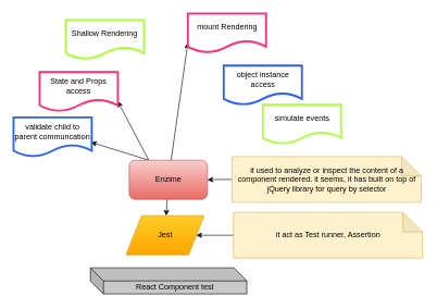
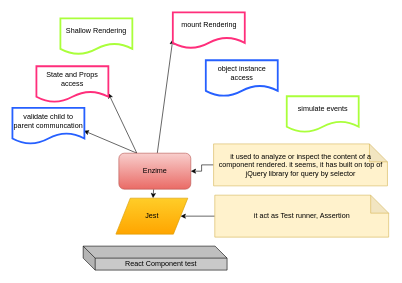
  <mxCell id="0" />
  <mxCell id="1" parent="0" />
  <mxCell id="2" value="React Component test" style="shape=cube;whiteSpace=wrap;html=1;boundedLbl=1;backgroundOutline=1;darkOpacity=0.05;darkOpacity2=0.1;fillColor=#C9C9C9;" parent="1" vertex="1"><mxGeometry x="138" y="410" width="240" height="40" as="geometry" /></mxCell>
  <mxCell id="3" style="edgeStyle=none;rounded=0;orthogonalLoop=1;jettySize=auto;html=1;exitX=0.25;exitY=0;exitDx=0;exitDy=0;entryX=1;entryY=0.75;entryDx=0;entryDy=0;" edge="1" parent="1" source="7" target="15"><mxGeometry relative="1" as="geometry" /></mxCell>
  <mxCell id="4" style="edgeStyle=none;rounded=0;orthogonalLoop=1;jettySize=auto;html=1;" edge="1" parent="1" source="7" target="8"><mxGeometry relative="1" as="geometry" /></mxCell>
  <mxCell id="5" style="edgeStyle=none;rounded=0;orthogonalLoop=1;jettySize=auto;html=1;entryX=0;entryY=0.75;entryDx=0;entryDy=0;" edge="1" parent="1" source="7" target="14"><mxGeometry relative="1" as="geometry" /></mxCell>
  <mxCell id="6" style="edgeStyle=none;rounded=0;orthogonalLoop=1;jettySize=auto;html=1;exitX=0.25;exitY=0;exitDx=0;exitDy=0;entryX=0.992;entryY=0.633;entryDx=0;entryDy=0;entryPerimeter=0;" edge="1" parent="1" source="7" target="18"><mxGeometry relative="1" as="geometry" /></mxCell>
- <mxCell id="7" value="Enzime" style="rounded=1;whiteSpace=wrap;html=1;gradientColor=#ea6b66;fillColor=#f8cecc;strokeColor=#b85450;" parent="1" vertex="1"><mxGeometry x="197.5" y="245" width="120" height="60" as="geometry" /></mxCell>
+ <mxCell id="7" value="Enzime" style="rounded=1;whiteSpace=wrap;html=1;gradientColor=#ea6b66;fillColor=#f8cecc;strokeColor=#b85450;" parent="1" vertex="1"><mxGeometry x="197.5" y="255" width="120" height="60" as="geometry" /></mxCell>
  <mxCell id="8" value="Jest" style="shape=parallelogram;perimeter=parallelogramPerimeter;whiteSpace=wrap;html=1;gradientColor=#ffa500;fillColor=#ffcd28;strokeColor=#d79b00;" parent="1" vertex="1"><mxGeometry x="192.5" y="330" width="120" height="60" as="geometry" /></mxCell>
  <mxCell id="9" value="Shallow Rendering" style="shape=document;whiteSpace=wrap;html=1;boundedLbl=1;strokeWidth=3;strokeColor=#AAFF3B;" parent="1" vertex="1"><mxGeometry x="100" y="30" width="120" height="60" as="geometry" /></mxCell>
  <mxCell id="10" style="edgeStyle=orthogonalEdgeStyle;rounded=0;orthogonalLoop=1;jettySize=auto;html=1;entryX=1;entryY=0.5;entryDx=0;entryDy=0;" parent="1" source="11" target="7" edge="1"><mxGeometry relative="1" as="geometry" /></mxCell>
  <mxCell id="11" value="it used to analyze or inspect the content of a component rendered. it seems, it has built on top of jQuery library for query by selector" style="shape=note;whiteSpace=wrap;html=1;backgroundOutline=1;darkOpacity=0.05;fillColor=#fff2cc;strokeColor=#d6b656;" parent="1" vertex="1"><mxGeometry x="355.5" y="239.5" width="290" height="70" as="geometry" /></mxCell>
  <mxCell id="12" style="edgeStyle=orthogonalEdgeStyle;rounded=0;orthogonalLoop=1;jettySize=auto;html=1;entryX=1;entryY=0.5;entryDx=0;entryDy=0;" parent="1" source="13" target="8" edge="1"><mxGeometry relative="1" as="geometry" /></mxCell>
  <mxCell id="13" value="it act as Test runner, Assertion" style="shape=note;whiteSpace=wrap;html=1;backgroundOutline=1;darkOpacity=0.05;fillColor=#fff2cc;strokeColor=#d6b656;" parent="1" vertex="1"><mxGeometry x="357.5" y="325" width="290" height="70" as="geometry" /></mxCell>
  <mxCell id="14" value="mount Rendering" style="shape=document;whiteSpace=wrap;html=1;boundedLbl=1;strokeWidth=3;strokeColor=#FF2E7B;" vertex="1" parent="1"><mxGeometry x="287.5" y="20" width="120" height="60" as="geometry" /></mxCell>
  <mxCell id="15" value="State and Props access" style="shape=document;whiteSpace=wrap;html=1;boundedLbl=1;strokeWidth=3;strokeColor=#FF2E7B;" vertex="1" parent="1"><mxGeometry x="60" y="110" width="120" height="60" as="geometry" /></mxCell>
  <mxCell id="16" value="object instance access" style="shape=document;whiteSpace=wrap;html=1;boundedLbl=1;strokeWidth=3;strokeColor=#2660FF;" vertex="1" parent="1"><mxGeometry x="342.5" y="100" width="120" height="60" as="geometry" /></mxCell>
- <mxCell id="17" value="simulate events" style="shape=document;whiteSpace=wrap;html=1;boundedLbl=1;strokeWidth=3;strokeColor=#AAFF3B;" vertex="1" parent="1"><mxGeometry x="402.5" y="160" width="120" height="60" as="geometry" /></mxCell>
+ <mxCell id="17" value="simulate events" style="shape=document;whiteSpace=wrap;html=1;boundedLbl=1;strokeWidth=3;strokeColor=#AAFF3B;" vertex="1" parent="1"><mxGeometry x="477.5" y="160" width="120" height="60" as="geometry" /></mxCell>
  <mxCell id="18" value="validate child to parent communcation" style="shape=document;whiteSpace=wrap;html=1;boundedLbl=1;strokeWidth=3;strokeColor=#2660FF;" vertex="1" parent="1"><mxGeometry x="20" y="179.5" width="120" height="60" as="geometry" /></mxCell>
